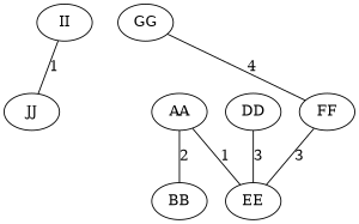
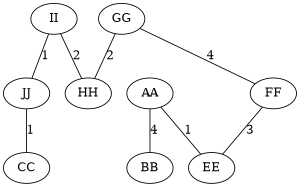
  digraph {
    edge [dir=none]
    II
+   HH
    JJ
+   CC
    GG
    FF
    EE
    AA
    BB
-   DD
+   II -> HH [label=2]
    II -> JJ [label=1]
+   JJ -> CC [label=1]
+   GG -> HH [label=2]
    GG -> FF [label=4]
    FF -> EE [label=3]
    AA -> EE [label=1]
-   AA -> BB [label=2]
-   DD -> EE [label=3]
+   AA -> BB [label=4]
  }
